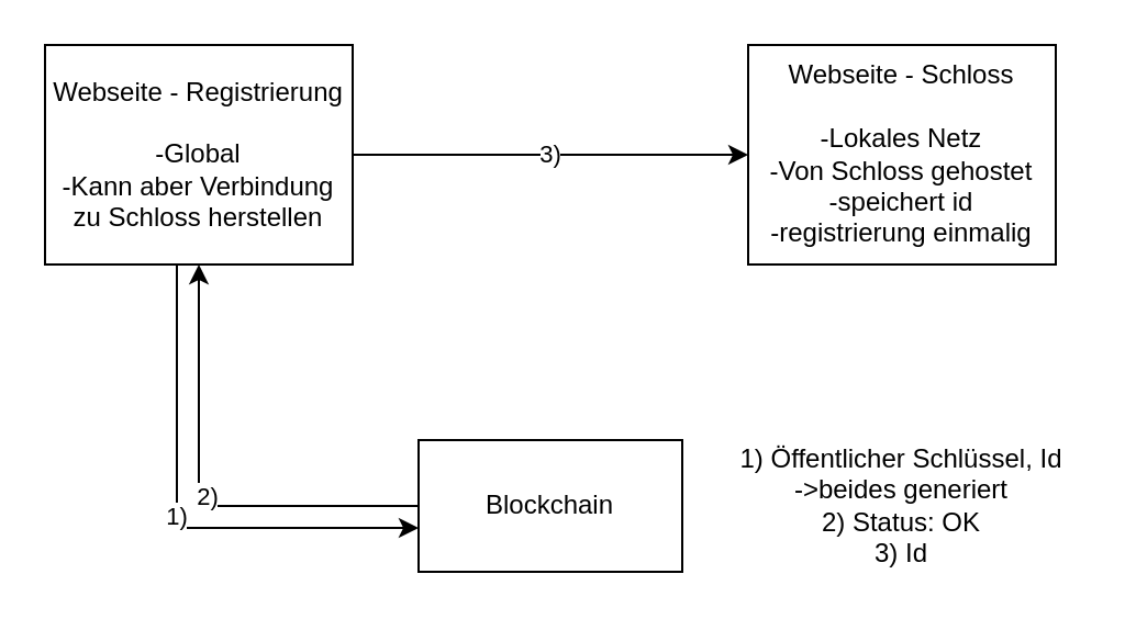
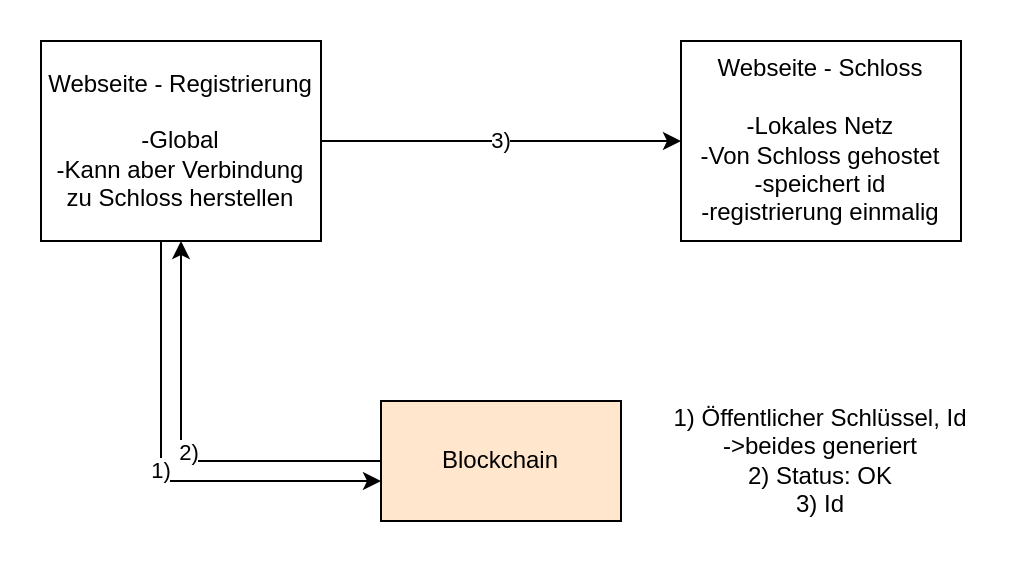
  <mxCell id="0" />
  <mxCell id="1" parent="0" />
  <mxCell id="2" value="3)" style="edgeStyle=orthogonalEdgeStyle;rounded=0;orthogonalLoop=1;jettySize=auto;html=1;entryX=0;entryY=0.5;entryDx=0;entryDy=0;" edge="1" parent="1" source="4" target="5"><mxGeometry relative="1" as="geometry" /></mxCell>
  <mxCell id="3" value="1)" style="edgeStyle=orthogonalEdgeStyle;rounded=0;orthogonalLoop=1;jettySize=auto;html=1;" edge="1" parent="1" source="4"><mxGeometry relative="1" as="geometry"><mxPoint x="190" y="240" as="targetPoint" /><Array as="points"><mxPoint x="80" y="240" /><mxPoint x="190" y="240" /></Array></mxGeometry></mxCell>
  <mxCell id="4" value="Webseite - Registrierung&lt;br&gt;&lt;br&gt;-Global&lt;br&gt;-Kann aber Verbindung zu Schloss herstellen" style="rounded=0;whiteSpace=wrap;html=1;" vertex="1" parent="1"><mxGeometry x="20" y="20" width="140" height="100" as="geometry" /></mxCell>
  <mxCell id="5" value="Webseite - Schloss&lt;br&gt;&lt;br&gt;-Lokales Netz&lt;br&gt;-Von Schloss gehostet&lt;br&gt;-speichert id&lt;br&gt;-registrierung einmalig" style="rounded=0;whiteSpace=wrap;html=1;" vertex="1" parent="1"><mxGeometry x="340" y="20" width="140" height="100" as="geometry" /></mxCell>
  <mxCell id="6" style="edgeStyle=orthogonalEdgeStyle;rounded=0;orthogonalLoop=1;jettySize=auto;html=1;entryX=0.5;entryY=1;entryDx=0;entryDy=0;" edge="1" parent="1" source="8" target="4"><mxGeometry relative="1" as="geometry" /></mxCell>
  <mxCell id="7" value="2)" style="edgeLabel;html=1;align=center;verticalAlign=middle;resizable=0;points=[];" vertex="1" connectable="0" parent="6"><mxGeometry x="-0.076" y="-5" relative="1" as="geometry"><mxPoint as="offset" /></mxGeometry></mxCell>
- <mxCell id="8" value="Blockchain" style="rounded=0;whiteSpace=wrap;html=1;" vertex="1" parent="1"><mxGeometry x="190" y="200" width="120" height="60" as="geometry" /></mxCell>
+ <mxCell id="8" value="Blockchain" style="rounded=0;whiteSpace=wrap;html=1;fillColor=#ffe6cc;" vertex="1" parent="1"><mxGeometry x="190" y="200" width="120" height="60" as="geometry" /></mxCell>
  <mxCell id="9" value="1) Öffentlicher Schlüssel, Id&lt;br&gt;-&amp;gt;beides generiert&lt;br&gt;2) Status: OK&lt;br&gt;3) Id" style="text;html=1;strokeColor=none;fillColor=none;align=center;verticalAlign=middle;whiteSpace=wrap;rounded=0;" vertex="1" parent="1"><mxGeometry x="330" y="205" width="160" height="50" as="geometry" /></mxCell>
